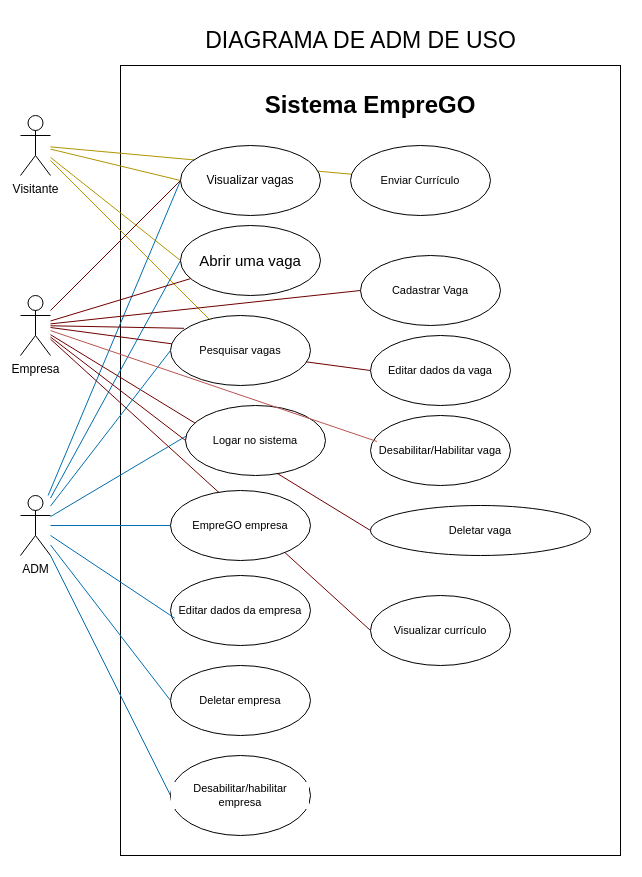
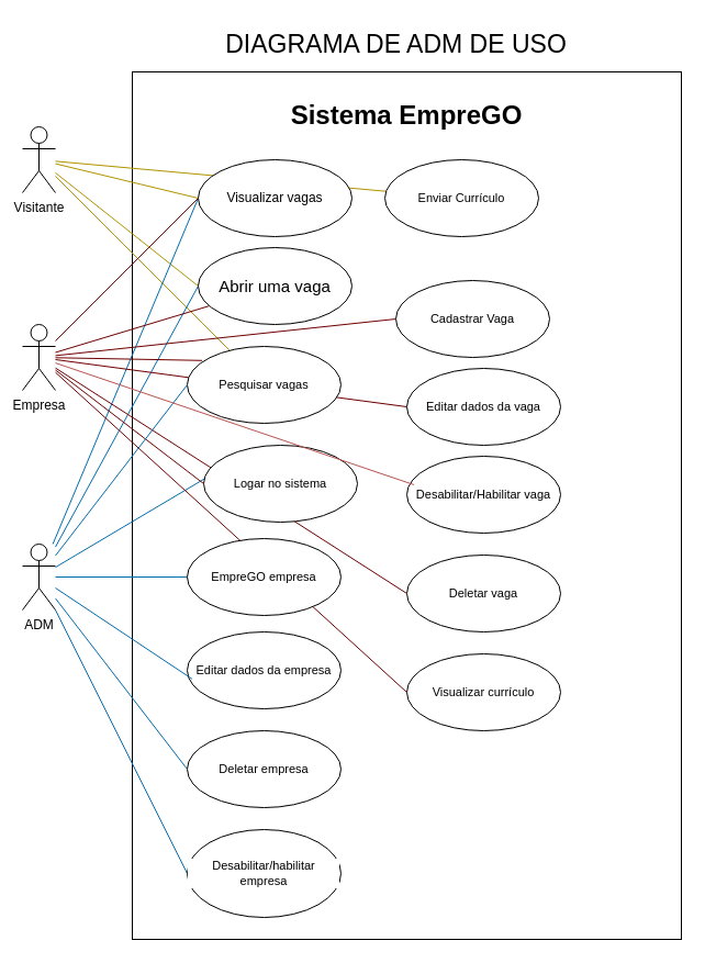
  <mxCell id="0" />
  <mxCell id="1" parent="0" />
  <mxCell id="2" value="&lt;p style=&quot;line-height: 120%;&quot;&gt;&lt;/p&gt;&lt;h1 style=&quot;line-height: 140%;&quot;&gt;Sistema EmpreGO&lt;/h1&gt;&lt;p&gt;&lt;/p&gt;" style="html=1;whiteSpace=wrap;verticalAlign=top;" parent="1" vertex="1"><mxGeometry x="120" y="65" width="500" height="790" as="geometry" /></mxCell>
  <mxCell id="3" style="rounded=0;orthogonalLoop=1;jettySize=auto;html=1;endArrow=none;endFill=0;entryX=0;entryY=0.5;entryDx=0;entryDy=0;fillColor=#e3c800;strokeColor=#B09500;" parent="1" source="7" target="24" edge="1"><mxGeometry relative="1" as="geometry" /></mxCell>
  <mxCell id="4" style="edgeStyle=none;shape=connector;rounded=0;orthogonalLoop=1;jettySize=auto;html=1;strokeColor=#B09500;align=center;verticalAlign=middle;fontFamily=Helvetica;fontSize=11;fontColor=default;labelBackgroundColor=default;endArrow=none;endFill=0;fillColor=#e3c800;" parent="1" source="7" target="26" edge="1"><mxGeometry relative="1" as="geometry" /></mxCell>
  <mxCell id="5" style="edgeStyle=none;shape=connector;rounded=0;orthogonalLoop=1;jettySize=auto;html=1;entryX=0;entryY=0.5;entryDx=0;entryDy=0;strokeColor=#B09500;align=center;verticalAlign=middle;fontFamily=Helvetica;fontSize=11;fontColor=default;labelBackgroundColor=default;endArrow=none;endFill=0;fillColor=#e3c800;" parent="1" source="7" target="25" edge="1"><mxGeometry relative="1" as="geometry" /></mxCell>
  <mxCell id="6" style="edgeStyle=none;shape=connector;rounded=0;orthogonalLoop=1;jettySize=auto;html=1;strokeColor=#B09500;align=center;verticalAlign=middle;fontFamily=Helvetica;fontSize=11;fontColor=default;labelBackgroundColor=default;endArrow=none;endFill=0;fillColor=#e3c800;" parent="1" source="7" target="27" edge="1"><mxGeometry relative="1" as="geometry" /></mxCell>
  <mxCell id="7" value="Visitante&lt;div&gt;&lt;br&gt;&lt;/div&gt;" style="shape=umlActor;verticalLabelPosition=bottom;verticalAlign=top;html=1;" parent="1" vertex="1"><mxGeometry x="20" y="115" width="30" height="60" as="geometry" /></mxCell>
  <mxCell id="8" style="rounded=0;orthogonalLoop=1;jettySize=auto;html=1;endArrow=none;endFill=0;entryX=0;entryY=0.5;entryDx=0;entryDy=0;fillColor=#1ba1e2;strokeColor=#006EAF;" parent="1" source="14" target="24" edge="1"><mxGeometry relative="1" as="geometry" /></mxCell>
  <mxCell id="9" style="edgeStyle=none;shape=connector;rounded=0;orthogonalLoop=1;jettySize=auto;html=1;entryX=0;entryY=0.5;entryDx=0;entryDy=0;strokeColor=#006EAF;align=center;verticalAlign=middle;fontFamily=Helvetica;fontSize=11;fontColor=default;labelBackgroundColor=default;endArrow=none;endFill=0;fillColor=#1ba1e2;" parent="1" source="14" target="25" edge="1"><mxGeometry relative="1" as="geometry" /></mxCell>
  <mxCell id="10" style="edgeStyle=none;shape=connector;rounded=0;orthogonalLoop=1;jettySize=auto;html=1;strokeColor=#006EAF;align=center;verticalAlign=middle;fontFamily=Helvetica;fontSize=11;fontColor=default;labelBackgroundColor=default;endArrow=none;endFill=0;fillColor=#1ba1e2;entryX=0.024;entryY=0.414;entryDx=0;entryDy=0;entryPerimeter=0;" parent="1" source="14" edge="1" target="29"><mxGeometry relative="1" as="geometry"><mxPoint x="170" y="435" as="targetPoint" /></mxGeometry></mxCell>
  <mxCell id="11" style="edgeStyle=none;shape=connector;rounded=0;orthogonalLoop=1;jettySize=auto;html=1;entryX=0;entryY=0.5;entryDx=0;entryDy=0;strokeColor=#006EAF;align=center;verticalAlign=middle;fontFamily=Helvetica;fontSize=11;fontColor=default;labelBackgroundColor=default;endArrow=none;endFill=0;fillColor=#1ba1e2;" parent="1" source="14" target="30" edge="1"><mxGeometry relative="1" as="geometry" /></mxCell>
  <mxCell id="12" style="edgeStyle=none;shape=connector;rounded=0;orthogonalLoop=1;jettySize=auto;html=1;entryX=0;entryY=0.5;entryDx=0;entryDy=0;strokeColor=#006EAF;align=center;verticalAlign=middle;fontFamily=Helvetica;fontSize=11;fontColor=default;labelBackgroundColor=default;endArrow=none;endFill=0;fillColor=#1ba1e2;" parent="1" source="14" target="33" edge="1"><mxGeometry relative="1" as="geometry" /></mxCell>
  <mxCell id="13" style="edgeStyle=none;shape=connector;rounded=0;orthogonalLoop=1;jettySize=auto;html=1;entryX=0;entryY=0.5;entryDx=0;entryDy=0;strokeColor=#006EAF;align=center;verticalAlign=middle;fontFamily=Helvetica;fontSize=11;fontColor=default;labelBackgroundColor=default;endArrow=none;endFill=0;fillColor=#1ba1e2;" parent="1" source="14" target="34" edge="1"><mxGeometry relative="1" as="geometry" /></mxCell>
  <mxCell id="14" value="&lt;div&gt;ADM&lt;/div&gt;" style="shape=umlActor;verticalLabelPosition=bottom;verticalAlign=top;html=1;" parent="1" vertex="1"><mxGeometry x="20" y="495" width="30" height="60" as="geometry" /></mxCell>
  <mxCell id="15" style="rounded=0;orthogonalLoop=1;jettySize=auto;html=1;entryX=0;entryY=0.5;entryDx=0;entryDy=0;endArrow=none;endFill=0;fillColor=#a20025;strokeColor=#6F0000;" parent="1" source="23" target="24" edge="1"><mxGeometry relative="1" as="geometry" /></mxCell>
  <mxCell id="16" style="edgeStyle=none;shape=connector;rounded=0;orthogonalLoop=1;jettySize=auto;html=1;strokeColor=#6F0000;align=center;verticalAlign=middle;fontFamily=Helvetica;fontSize=11;fontColor=default;labelBackgroundColor=default;endArrow=none;endFill=0;fillColor=#a20025;" parent="1" source="23" target="25" edge="1"><mxGeometry relative="1" as="geometry" /></mxCell>
  <mxCell id="17" style="edgeStyle=none;shape=connector;rounded=0;orthogonalLoop=1;jettySize=auto;html=1;strokeColor=#6F0000;align=center;verticalAlign=middle;fontFamily=Helvetica;fontSize=11;fontColor=default;labelBackgroundColor=default;endArrow=none;endFill=0;entryX=0.097;entryY=0.183;entryDx=0;entryDy=0;entryPerimeter=0;fillColor=#a20025;" parent="1" source="23" target="27" edge="1"><mxGeometry relative="1" as="geometry"><mxPoint x="370" y="405" as="targetPoint" /></mxGeometry></mxCell>
  <mxCell id="18" style="edgeStyle=none;shape=connector;rounded=0;orthogonalLoop=1;jettySize=auto;html=1;entryX=0;entryY=0.5;entryDx=0;entryDy=0;strokeColor=#6F0000;align=center;verticalAlign=middle;fontFamily=Helvetica;fontSize=11;fontColor=default;labelBackgroundColor=default;endArrow=none;endFill=0;fillColor=#a20025;" parent="1" source="23" target="29" edge="1"><mxGeometry relative="1" as="geometry" /></mxCell>
  <mxCell id="19" style="edgeStyle=none;shape=connector;rounded=0;orthogonalLoop=1;jettySize=auto;html=1;entryX=0;entryY=0.5;entryDx=0;entryDy=0;strokeColor=#6F0000;align=center;verticalAlign=middle;fontFamily=Helvetica;fontSize=11;fontColor=default;labelBackgroundColor=default;endArrow=none;endFill=0;fillColor=#a20025;" parent="1" source="23" target="36" edge="1"><mxGeometry relative="1" as="geometry" /></mxCell>
  <mxCell id="20" style="edgeStyle=none;shape=connector;rounded=0;orthogonalLoop=1;jettySize=auto;html=1;entryX=0;entryY=0.5;entryDx=0;entryDy=0;strokeColor=#6F0000;align=center;verticalAlign=middle;fontFamily=Helvetica;fontSize=11;fontColor=default;labelBackgroundColor=default;endArrow=none;endFill=0;fillColor=#a20025;" parent="1" source="23" target="37" edge="1"><mxGeometry relative="1" as="geometry" /></mxCell>
  <mxCell id="21" style="edgeStyle=none;shape=connector;rounded=0;orthogonalLoop=1;jettySize=auto;html=1;entryX=0;entryY=0.5;entryDx=0;entryDy=0;strokeColor=#6F0000;align=center;verticalAlign=middle;fontFamily=Helvetica;fontSize=11;fontColor=default;labelBackgroundColor=default;endArrow=none;endFill=0;fillColor=#a20025;" parent="1" source="23" target="40" edge="1"><mxGeometry relative="1" as="geometry" /></mxCell>
  <mxCell id="22" style="edgeStyle=none;shape=connector;rounded=0;orthogonalLoop=1;jettySize=auto;html=1;entryX=0;entryY=0.5;entryDx=0;entryDy=0;strokeColor=#6F0000;align=center;verticalAlign=middle;fontFamily=Helvetica;fontSize=11;fontColor=default;labelBackgroundColor=default;endArrow=none;endFill=0;fillColor=#a20025;" parent="1" source="23" target="41" edge="1"><mxGeometry relative="1" as="geometry" /></mxCell>
  <mxCell id="23" value="&lt;div&gt;Empresa&lt;/div&gt;" style="shape=umlActor;verticalLabelPosition=bottom;verticalAlign=top;html=1;" parent="1" vertex="1"><mxGeometry x="20" y="295" width="30" height="60" as="geometry" /></mxCell>
  <mxCell id="24" value="Visualizar vagas" style="ellipse;whiteSpace=wrap;html=1;" parent="1" vertex="1"><mxGeometry x="180" y="145" width="140" height="70" as="geometry" /></mxCell>
  <mxCell id="25" value="&lt;span style=&quot;font-family: Arial; font-size: 15px; text-align: left; white-space-collapse: preserve;&quot;&gt;Abrir uma vaga&lt;/span&gt;" style="ellipse;whiteSpace=wrap;html=1;fontFamily=Helvetica;fontSize=11;fontColor=default;labelBackgroundColor=default;" parent="1" vertex="1"><mxGeometry x="180" y="225" width="140" height="70" as="geometry" /></mxCell>
  <mxCell id="26" value="Enviar Currículo" style="ellipse;whiteSpace=wrap;html=1;fontFamily=Helvetica;fontSize=11;fontColor=default;labelBackgroundColor=default;" parent="1" vertex="1"><mxGeometry x="350" y="145" width="140" height="70" as="geometry" /></mxCell>
  <mxCell id="27" value="Pesquisar vagas" style="ellipse;whiteSpace=wrap;html=1;fontFamily=Helvetica;fontSize=11;fontColor=default;labelBackgroundColor=default;" parent="1" vertex="1"><mxGeometry x="170" y="315" width="140" height="70" as="geometry" /></mxCell>
  <mxCell id="28" style="edgeStyle=none;shape=connector;rounded=0;orthogonalLoop=1;jettySize=auto;html=1;entryX=0;entryY=0.5;entryDx=0;entryDy=0;strokeColor=#006EAF;align=center;verticalAlign=middle;fontFamily=Helvetica;fontSize=11;fontColor=default;labelBackgroundColor=default;endArrow=none;endFill=0;fillColor=#1ba1e2;" parent="1" source="14" target="27" edge="1"><mxGeometry relative="1" as="geometry" /></mxCell>
  <mxCell id="29" value="Logar no sistema" style="ellipse;whiteSpace=wrap;html=1;fontFamily=Helvetica;fontSize=11;fontColor=default;labelBackgroundColor=default;" parent="1" vertex="1"><mxGeometry x="185" y="405" width="140" height="70" as="geometry" /></mxCell>
  <mxCell id="30" value="EmpreGO empresa" style="ellipse;whiteSpace=wrap;html=1;fontFamily=Helvetica;fontSize=11;fontColor=default;labelBackgroundColor=default;" parent="1" vertex="1"><mxGeometry x="170" y="490" width="140" height="70" as="geometry" /></mxCell>
  <mxCell id="31" value="Editar dados da empresa" style="ellipse;whiteSpace=wrap;html=1;fontFamily=Helvetica;fontSize=11;fontColor=default;labelBackgroundColor=default;" parent="1" vertex="1"><mxGeometry x="170" y="575" width="140" height="70" as="geometry" /></mxCell>
  <mxCell id="32" style="edgeStyle=none;shape=connector;rounded=0;orthogonalLoop=1;jettySize=auto;html=1;entryX=0.031;entryY=0.611;entryDx=0;entryDy=0;entryPerimeter=0;strokeColor=#006EAF;align=center;verticalAlign=middle;fontFamily=Helvetica;fontSize=11;fontColor=default;labelBackgroundColor=default;endArrow=none;endFill=0;fillColor=#1ba1e2;" parent="1" source="14" target="31" edge="1"><mxGeometry relative="1" as="geometry" /></mxCell>
  <mxCell id="33" value="Deletar empresa" style="ellipse;whiteSpace=wrap;html=1;fontFamily=Helvetica;fontSize=11;fontColor=default;labelBackgroundColor=default;" parent="1" vertex="1"><mxGeometry x="170" y="665" width="140" height="70" as="geometry" /></mxCell>
  <mxCell id="34" value="Desabilitar/habilitar empresa" style="ellipse;whiteSpace=wrap;html=1;fontFamily=Helvetica;fontSize=11;fontColor=default;labelBackgroundColor=default;" parent="1" vertex="1"><mxGeometry x="170" y="755" width="140" height="80" as="geometry" /></mxCell>
  <mxCell id="35" style="edgeStyle=none;shape=connector;rounded=0;orthogonalLoop=1;jettySize=auto;html=1;exitX=0.5;exitY=1;exitDx=0;exitDy=0;strokeColor=default;align=center;verticalAlign=middle;fontFamily=Helvetica;fontSize=11;fontColor=default;labelBackgroundColor=default;endArrow=none;endFill=0;" parent="1" source="2" target="2" edge="1"><mxGeometry relative="1" as="geometry" /></mxCell>
  <mxCell id="36" value="Cadastrar Vaga" style="ellipse;whiteSpace=wrap;html=1;fontFamily=Helvetica;fontSize=11;fontColor=default;labelBackgroundColor=default;" parent="1" vertex="1"><mxGeometry x="360" y="255" width="140" height="70" as="geometry" /></mxCell>
  <mxCell id="37" value="Editar dados da vaga" style="ellipse;whiteSpace=wrap;html=1;fontFamily=Helvetica;fontSize=11;fontColor=default;labelBackgroundColor=default;" parent="1" vertex="1"><mxGeometry x="370" y="335" width="140" height="70" as="geometry" /></mxCell>
  <mxCell id="38" value="Desabilitar/Habilitar vaga" style="ellipse;whiteSpace=wrap;html=1;fontFamily=Helvetica;fontSize=11;fontColor=default;labelBackgroundColor=default;" parent="1" vertex="1"><mxGeometry x="370" y="415" width="140" height="70" as="geometry" /></mxCell>
  <mxCell id="39" style="edgeStyle=none;shape=connector;rounded=0;orthogonalLoop=1;jettySize=auto;html=1;entryX=0.046;entryY=0.371;entryDx=0;entryDy=0;entryPerimeter=0;strokeColor=#b85450;align=center;verticalAlign=middle;fontFamily=Helvetica;fontSize=11;fontColor=default;labelBackgroundColor=default;endArrow=none;endFill=0;fillColor=#f8cecc;" parent="1" source="23" target="38" edge="1"><mxGeometry relative="1" as="geometry" /></mxCell>
- <mxCell id="40" value="Deletar vaga" style="ellipse;whiteSpace=wrap;html=1;fontFamily=Helvetica;fontSize=11;fontColor=default;labelBackgroundColor=default;" parent="1" vertex="1"><mxGeometry x="370" y="505" width="220" height="50" as="geometry" /></mxCell>
+ <mxCell id="40" value="Deletar vaga" style="ellipse;whiteSpace=wrap;html=1;fontFamily=Helvetica;fontSize=11;fontColor=default;labelBackgroundColor=default;" parent="1" vertex="1"><mxGeometry x="370" y="505" width="140" height="70" as="geometry" /></mxCell>
  <mxCell id="41" value="Visualizar currículo" style="ellipse;whiteSpace=wrap;html=1;fontFamily=Helvetica;fontSize=11;fontColor=default;labelBackgroundColor=default;" parent="1" vertex="1"><mxGeometry x="370" y="595" width="140" height="70" as="geometry" /></mxCell>
  <mxCell id="42" value="DIAGRAMA DE ADM DE USO" style="text;html=1;align=center;verticalAlign=middle;resizable=0;points=[];autosize=1;strokeColor=none;fillColor=none;fontFamily=Helvetica;fontSize=23;fontColor=default;labelBackgroundColor=default;" parent="1" vertex="1"><mxGeometry x="185" y="20" width="350" height="40" as="geometry" /></mxCell>
